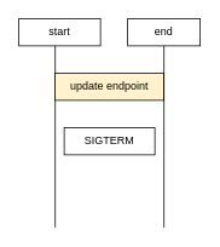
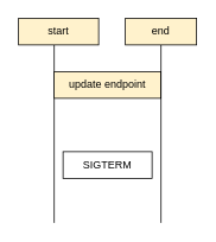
  <mxCell id="0" />
  <mxCell id="1" parent="0" />
  <mxCell id="2" value="" style="endArrow=none;html=1;rounded=0;" edge="1" parent="1"><mxGeometry width="50" height="50" relative="1" as="geometry"><mxPoint x="60" y="250" as="sourcePoint" /><mxPoint x="60" y="50" as="targetPoint" /></mxGeometry></mxCell>
  <mxCell id="3" value="update endpoint" style="rounded=0;whiteSpace=wrap;html=1;fillColor=#fff2cc;" vertex="1" parent="1"><mxGeometry x="60" y="80" width="120" height="30" as="geometry" /></mxCell>
- <mxCell id="4" value="SIGTERM" style="rounded=0;whiteSpace=wrap;html=1;" vertex="1" parent="1"><mxGeometry x="70" y="140" width="100" height="30" as="geometry" /></mxCell>
- <mxCell id="5" value="start" style="rounded=0;whiteSpace=wrap;html=1;" vertex="1" parent="1"><mxGeometry x="20" y="20" width="90" height="30" as="geometry" /></mxCell>
+ <mxCell id="4" value="SIGTERM" style="rounded=0;whiteSpace=wrap;html=1;" vertex="1" parent="1"><mxGeometry x="70" y="170" width="100" height="30" as="geometry" /></mxCell>
+ <mxCell id="5" value="start" style="rounded=0;whiteSpace=wrap;html=1;fillColor=#fff2cc;" vertex="1" parent="1"><mxGeometry x="20" y="20" width="90" height="30" as="geometry" /></mxCell>
  <mxCell id="6" value="" style="endArrow=none;html=1;rounded=0;" edge="1" parent="1"><mxGeometry width="50" height="50" relative="1" as="geometry"><mxPoint x="180" y="250" as="sourcePoint" /><mxPoint x="180" y="50" as="targetPoint" /></mxGeometry></mxCell>
- <mxCell id="7" value="end" style="rounded=0;whiteSpace=wrap;html=1;" vertex="1" parent="1"><mxGeometry x="140" y="20" width="80" height="30" as="geometry" /></mxCell>
+ <mxCell id="7" value="end" style="rounded=0;whiteSpace=wrap;html=1;fillColor=#fff2cc;" vertex="1" parent="1"><mxGeometry x="140" y="20" width="80" height="30" as="geometry" /></mxCell>
